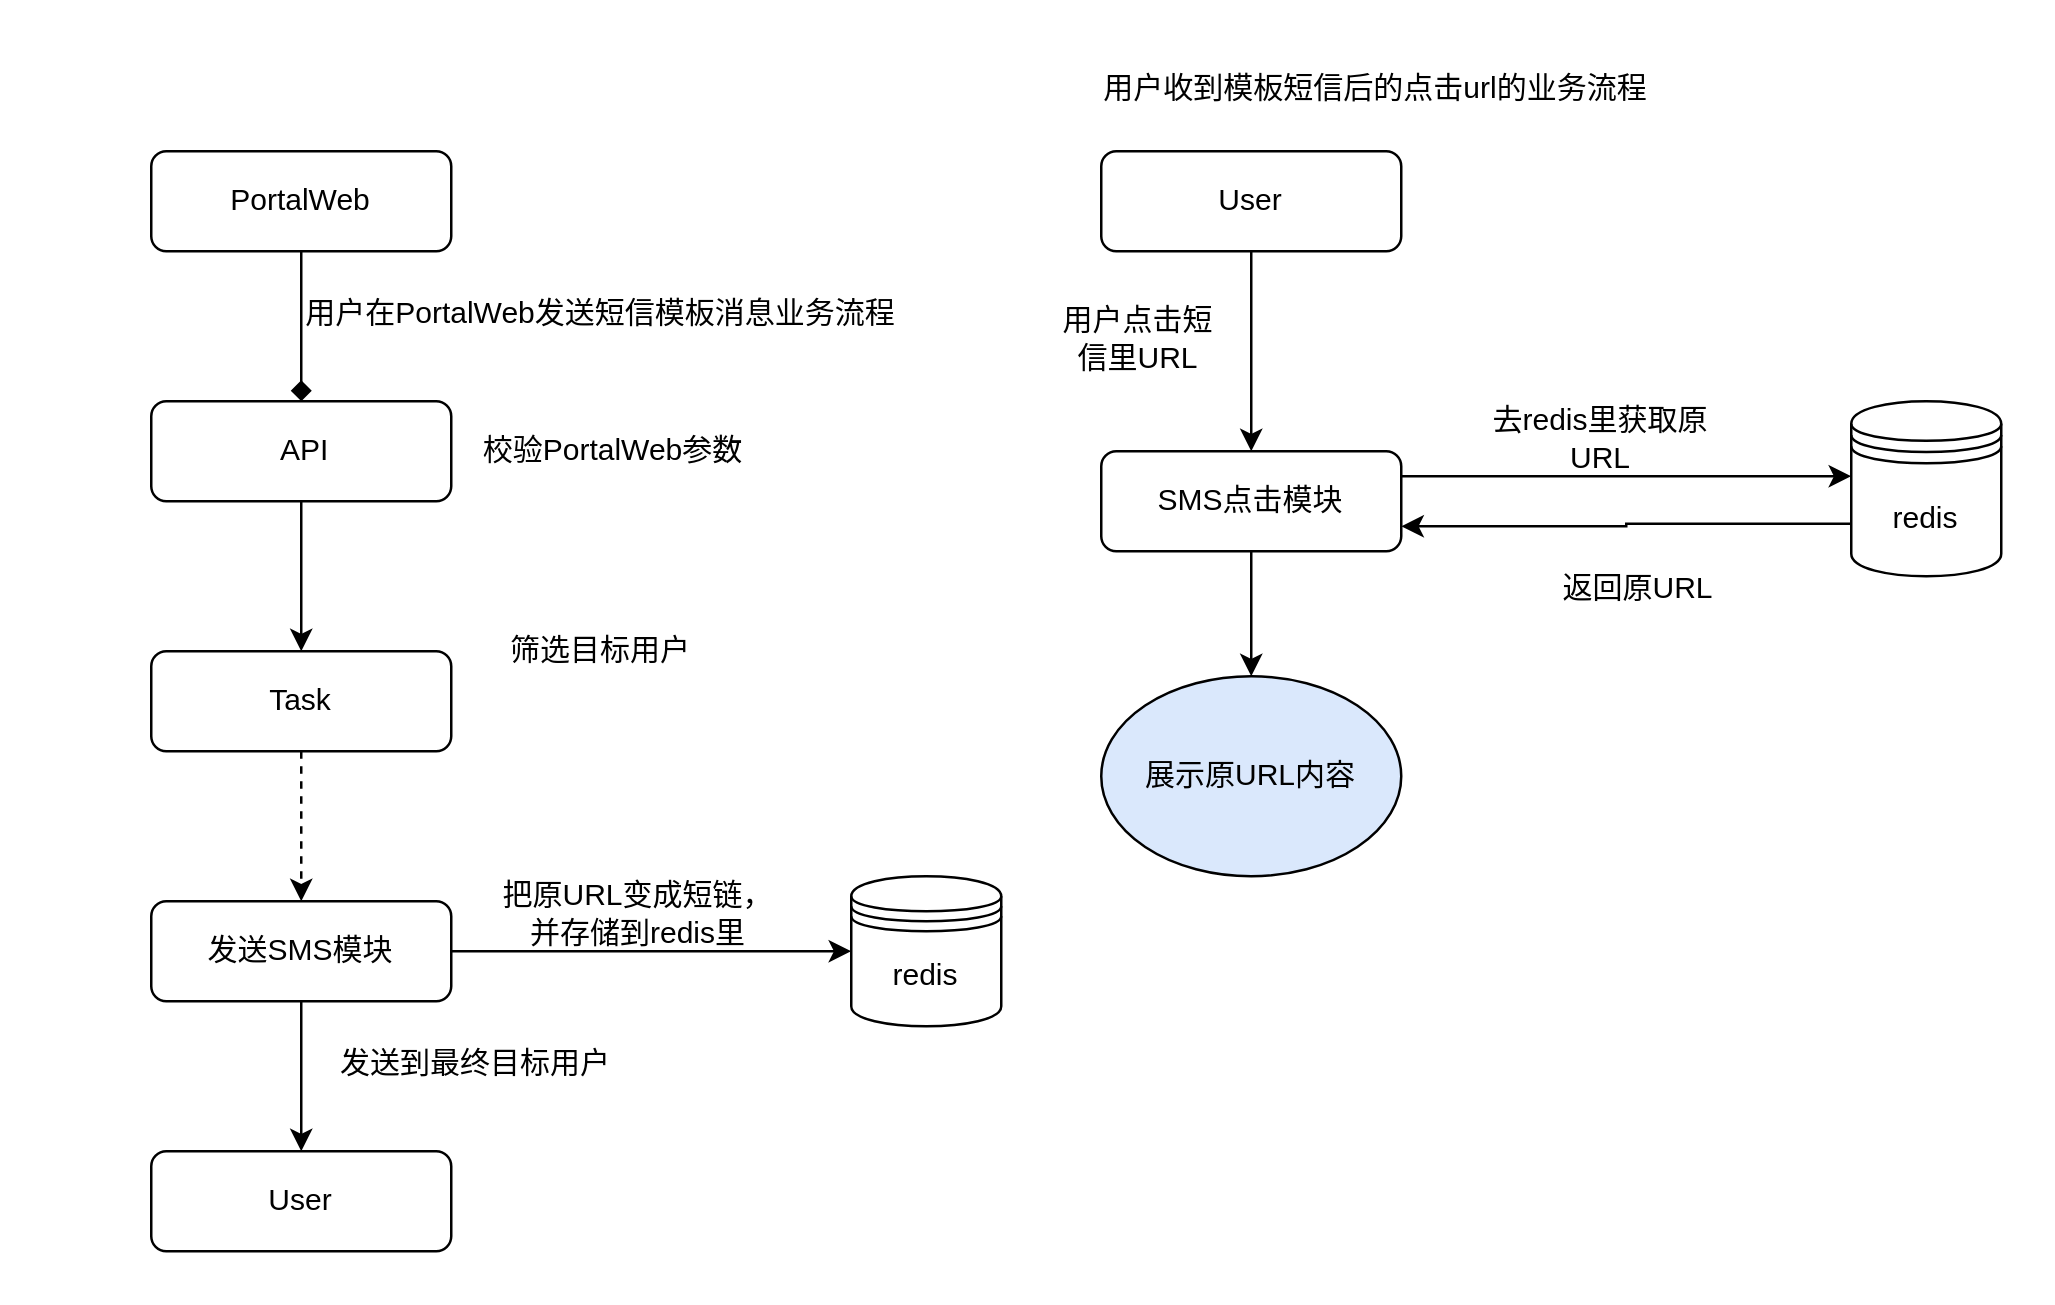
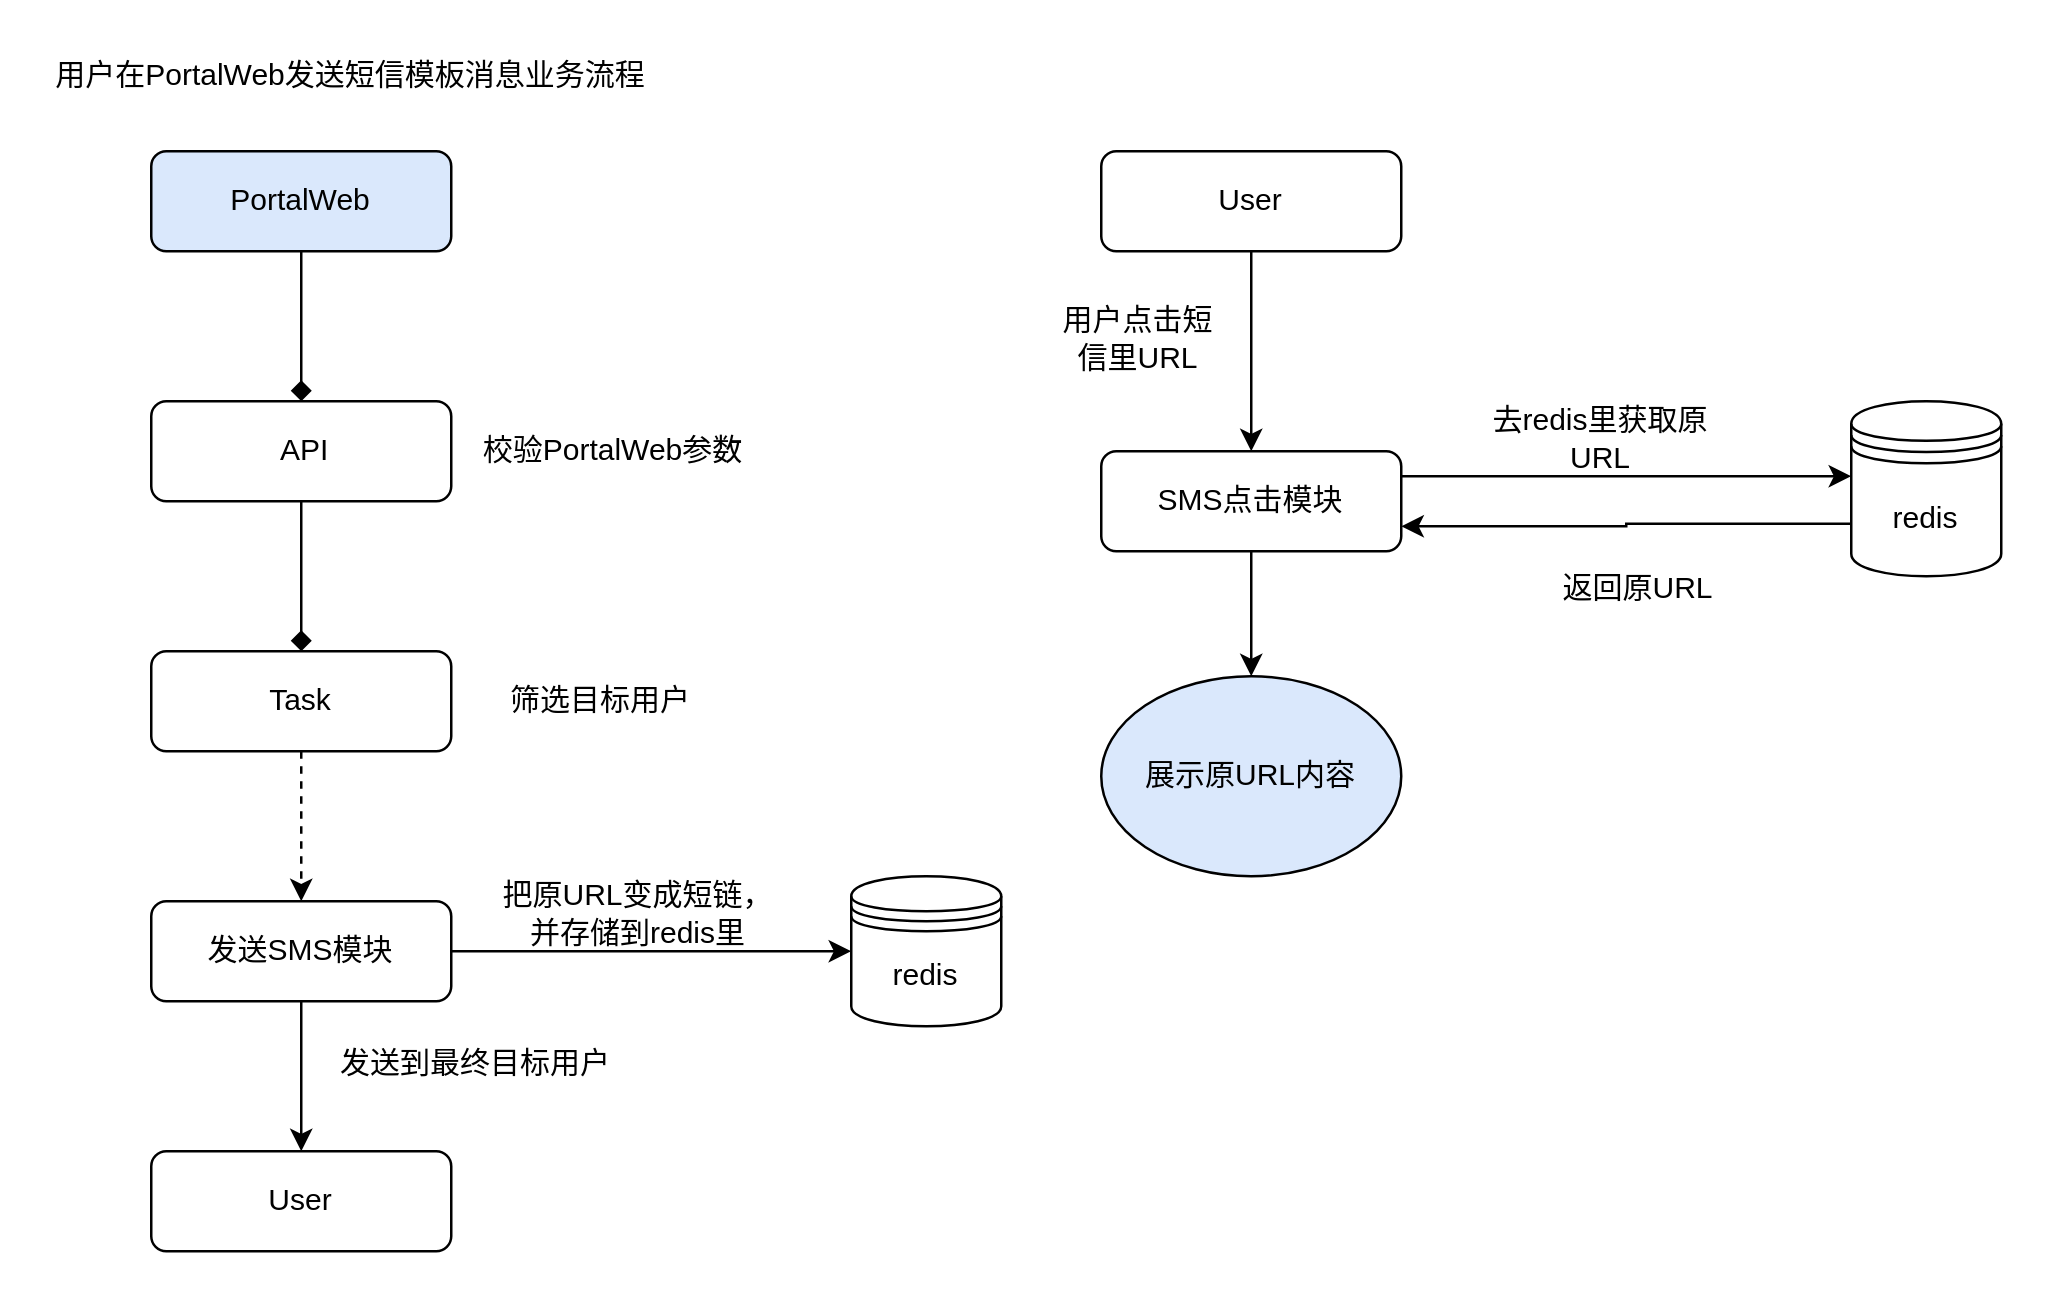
  <mxCell id="0" />
  <mxCell id="1" parent="0" />
  <mxCell id="2" style="edgeStyle=orthogonalEdgeStyle;rounded=0;orthogonalLoop=1;jettySize=auto;html=1;exitX=0.5;exitY=1;exitDx=0;exitDy=0;entryX=0.5;entryY=0;entryDx=0;entryDy=0;endArrow=diamond;" edge="1" parent="1" source="3" target="5"><mxGeometry relative="1" as="geometry" /></mxCell>
- <mxCell id="3" value="PortalWeb" style="rounded=1;whiteSpace=wrap;html=1;fontSize=12;glass=0;strokeWidth=1;shadow=0;" parent="1" vertex="1"><mxGeometry x="60" y="60" width="120" height="40" as="geometry" /></mxCell>
- <mxCell id="4" style="edgeStyle=orthogonalEdgeStyle;rounded=0;orthogonalLoop=1;jettySize=auto;html=1;exitX=0.5;exitY=1;exitDx=0;exitDy=0;entryX=0.5;entryY=0;entryDx=0;entryDy=0;" edge="1" parent="1" source="5" target="10"><mxGeometry relative="1" as="geometry" /></mxCell>
+ <mxCell id="3" value="PortalWeb" style="rounded=1;whiteSpace=wrap;html=1;fontSize=12;glass=0;strokeWidth=1;shadow=0;fillColor=#dae8fc;" parent="1" vertex="1"><mxGeometry x="60" y="60" width="120" height="40" as="geometry" /></mxCell>
+ <mxCell id="4" style="edgeStyle=orthogonalEdgeStyle;rounded=0;orthogonalLoop=1;jettySize=auto;html=1;exitX=0.5;exitY=1;exitDx=0;exitDy=0;entryX=0.5;entryY=0;entryDx=0;entryDy=0;endArrow=diamond;" edge="1" parent="1" source="5" target="10"><mxGeometry relative="1" as="geometry" /></mxCell>
  <mxCell id="5" value="&amp;nbsp;API" style="rounded=1;whiteSpace=wrap;html=1;fontSize=12;glass=0;strokeWidth=1;shadow=0;" parent="1" vertex="1"><mxGeometry x="60" y="160" width="120" height="40" as="geometry" /></mxCell>
  <mxCell id="6" style="edgeStyle=orthogonalEdgeStyle;rounded=0;orthogonalLoop=1;jettySize=auto;html=1;entryX=0;entryY=0.5;entryDx=0;entryDy=0;" edge="1" parent="1" source="8" target="11"><mxGeometry relative="1" as="geometry" /></mxCell>
  <mxCell id="7" style="edgeStyle=orthogonalEdgeStyle;rounded=0;orthogonalLoop=1;jettySize=auto;html=1;exitX=0.5;exitY=1;exitDx=0;exitDy=0;entryX=0.5;entryY=0;entryDx=0;entryDy=0;" edge="1" parent="1" source="8" target="12"><mxGeometry relative="1" as="geometry" /></mxCell>
  <mxCell id="8" value="发送SMS模块" style="rounded=1;whiteSpace=wrap;html=1;fontSize=12;glass=0;strokeWidth=1;shadow=0;" parent="1" vertex="1"><mxGeometry x="60" y="360" width="120" height="40" as="geometry" /></mxCell>
  <mxCell id="9" style="edgeStyle=orthogonalEdgeStyle;rounded=0;orthogonalLoop=1;jettySize=auto;html=1;exitX=0.5;exitY=1;exitDx=0;exitDy=0;dashed=1;" edge="1" parent="1" source="10" target="8"><mxGeometry relative="1" as="geometry" /></mxCell>
  <mxCell id="10" value="Task" style="rounded=1;whiteSpace=wrap;html=1;fontSize=12;glass=0;strokeWidth=1;shadow=0;" parent="1" vertex="1"><mxGeometry x="60" y="260" width="120" height="40" as="geometry" /></mxCell>
  <mxCell id="11" value="redis" style="shape=datastore;whiteSpace=wrap;html=1;" vertex="1" parent="1"><mxGeometry x="340" y="350" width="60" height="60" as="geometry" /></mxCell>
  <mxCell id="12" value="User" style="rounded=1;whiteSpace=wrap;html=1;fontSize=12;glass=0;strokeWidth=1;shadow=0;" vertex="1" parent="1"><mxGeometry x="60" y="460" width="120" height="40" as="geometry" /></mxCell>
  <mxCell id="13" style="edgeStyle=orthogonalEdgeStyle;rounded=0;orthogonalLoop=1;jettySize=auto;html=1;entryX=0.5;entryY=0;entryDx=0;entryDy=0;" edge="1" parent="1" source="14" target="17"><mxGeometry relative="1" as="geometry" /></mxCell>
  <mxCell id="14" value="User" style="rounded=1;whiteSpace=wrap;html=1;fontSize=12;glass=0;strokeWidth=1;shadow=0;" vertex="1" parent="1"><mxGeometry x="440" y="60" width="120" height="40" as="geometry" /></mxCell>
  <mxCell id="15" style="edgeStyle=orthogonalEdgeStyle;rounded=0;orthogonalLoop=1;jettySize=auto;html=1;exitX=1;exitY=0.25;exitDx=0;exitDy=0;" edge="1" parent="1" source="17"><mxGeometry relative="1" as="geometry"><mxPoint x="740" y="190" as="targetPoint" /></mxGeometry></mxCell>
  <mxCell id="16" style="edgeStyle=orthogonalEdgeStyle;rounded=0;orthogonalLoop=1;jettySize=auto;html=1;exitX=0.5;exitY=1;exitDx=0;exitDy=0;entryX=0.5;entryY=0;entryDx=0;entryDy=0;" edge="1" parent="1" source="17" target="29"><mxGeometry relative="1" as="geometry" /></mxCell>
  <mxCell id="17" value="SMS点击模块" style="rounded=1;whiteSpace=wrap;html=1;fontSize=12;glass=0;strokeWidth=1;shadow=0;" vertex="1" parent="1"><mxGeometry x="440" y="180" width="120" height="40" as="geometry" /></mxCell>
  <mxCell id="18" style="edgeStyle=orthogonalEdgeStyle;rounded=0;orthogonalLoop=1;jettySize=auto;html=1;exitX=0;exitY=0.7;exitDx=0;exitDy=0;entryX=1;entryY=0.75;entryDx=0;entryDy=0;" edge="1" parent="1" source="19" target="17"><mxGeometry relative="1" as="geometry" /></mxCell>
  <mxCell id="19" value="redis" style="shape=datastore;whiteSpace=wrap;html=1;" vertex="1" parent="1"><mxGeometry x="740" y="160" width="60" height="70" as="geometry" /></mxCell>
  <mxCell id="20" value="去redis里获取原URL" style="text;html=1;strokeColor=none;fillColor=none;align=center;verticalAlign=middle;whiteSpace=wrap;rounded=0;" vertex="1" parent="1"><mxGeometry x="590" y="160" width="100" height="30" as="geometry" /></mxCell>
- <mxCell id="21" value="用户在PortalWeb发送短信模板消息业务流程" style="text;html=1;strokeColor=none;fillColor=none;align=center;verticalAlign=middle;whiteSpace=wrap;rounded=0;" vertex="1" parent="1"><mxGeometry x="120" y="115" width="240" height="20" as="geometry" /></mxCell>
+ <mxCell id="21" value="用户在PortalWeb发送短信模板消息业务流程" style="text;html=1;strokeColor=none;fillColor=none;align=center;verticalAlign=middle;whiteSpace=wrap;rounded=0;" vertex="1" parent="1"><mxGeometry y="20" width="240" height="20" as="geometry" x="20" /></mxCell>
  <mxCell id="22" value="校验PortalWeb参数" style="text;html=1;strokeColor=none;fillColor=none;align=center;verticalAlign=middle;whiteSpace=wrap;rounded=0;" vertex="1" parent="1"><mxGeometry x="190" y="165" width="110" height="30" as="geometry" /></mxCell>
- <mxCell id="23" value="筛选目标用户" style="text;html=1;strokeColor=none;fillColor=none;align=center;verticalAlign=middle;whiteSpace=wrap;rounded=0;" vertex="1" parent="1"><mxGeometry x="190" y="245" width="100" height="30" as="geometry" /></mxCell>
+ <mxCell id="23" value="筛选目标用户" style="text;html=1;strokeColor=none;fillColor=none;align=center;verticalAlign=middle;whiteSpace=wrap;rounded=0;" vertex="1" parent="1"><mxGeometry x="190" y="265" width="100" height="30" as="geometry" /></mxCell>
  <mxCell id="24" value="把原URL变成短链，并存储到redis里" style="text;html=1;strokeColor=none;fillColor=none;align=center;verticalAlign=middle;whiteSpace=wrap;rounded=0;" vertex="1" parent="1"><mxGeometry x="200" y="350" width="110" height="30" as="geometry" /></mxCell>
  <mxCell id="25" value="发送到最终目标用户" style="text;html=1;strokeColor=none;fillColor=none;align=center;verticalAlign=middle;whiteSpace=wrap;rounded=0;" vertex="1" parent="1"><mxGeometry x="130" y="410" width="120" height="30" as="geometry" /></mxCell>
- <mxCell id="26" value="用户收到模板短信后的点击url的业务流程" style="text;html=1;strokeColor=none;fillColor=none;align=center;verticalAlign=middle;whiteSpace=wrap;rounded=0;" vertex="1" parent="1"><mxGeometry x="440" y="20" width="220" height="30" as="geometry" /></mxCell>
  <mxCell id="27" value="用户点击短信里URL" style="text;html=1;strokeColor=none;fillColor=none;align=center;verticalAlign=middle;whiteSpace=wrap;rounded=0;" vertex="1" parent="1"><mxGeometry x="420" y="120" width="70" height="30" as="geometry" /></mxCell>
  <mxCell id="28" value="返回原URL" style="text;html=1;strokeColor=none;fillColor=none;align=center;verticalAlign=middle;whiteSpace=wrap;rounded=0;" vertex="1" parent="1"><mxGeometry x="610" y="220" width="90" height="30" as="geometry" /></mxCell>
  <mxCell id="29" value="展示原URL内容" style="ellipse;whiteSpace=wrap;html=1;fillColor=#dae8fc;" vertex="1" parent="1"><mxGeometry x="440" y="270" width="120" height="80" as="geometry" /></mxCell>
